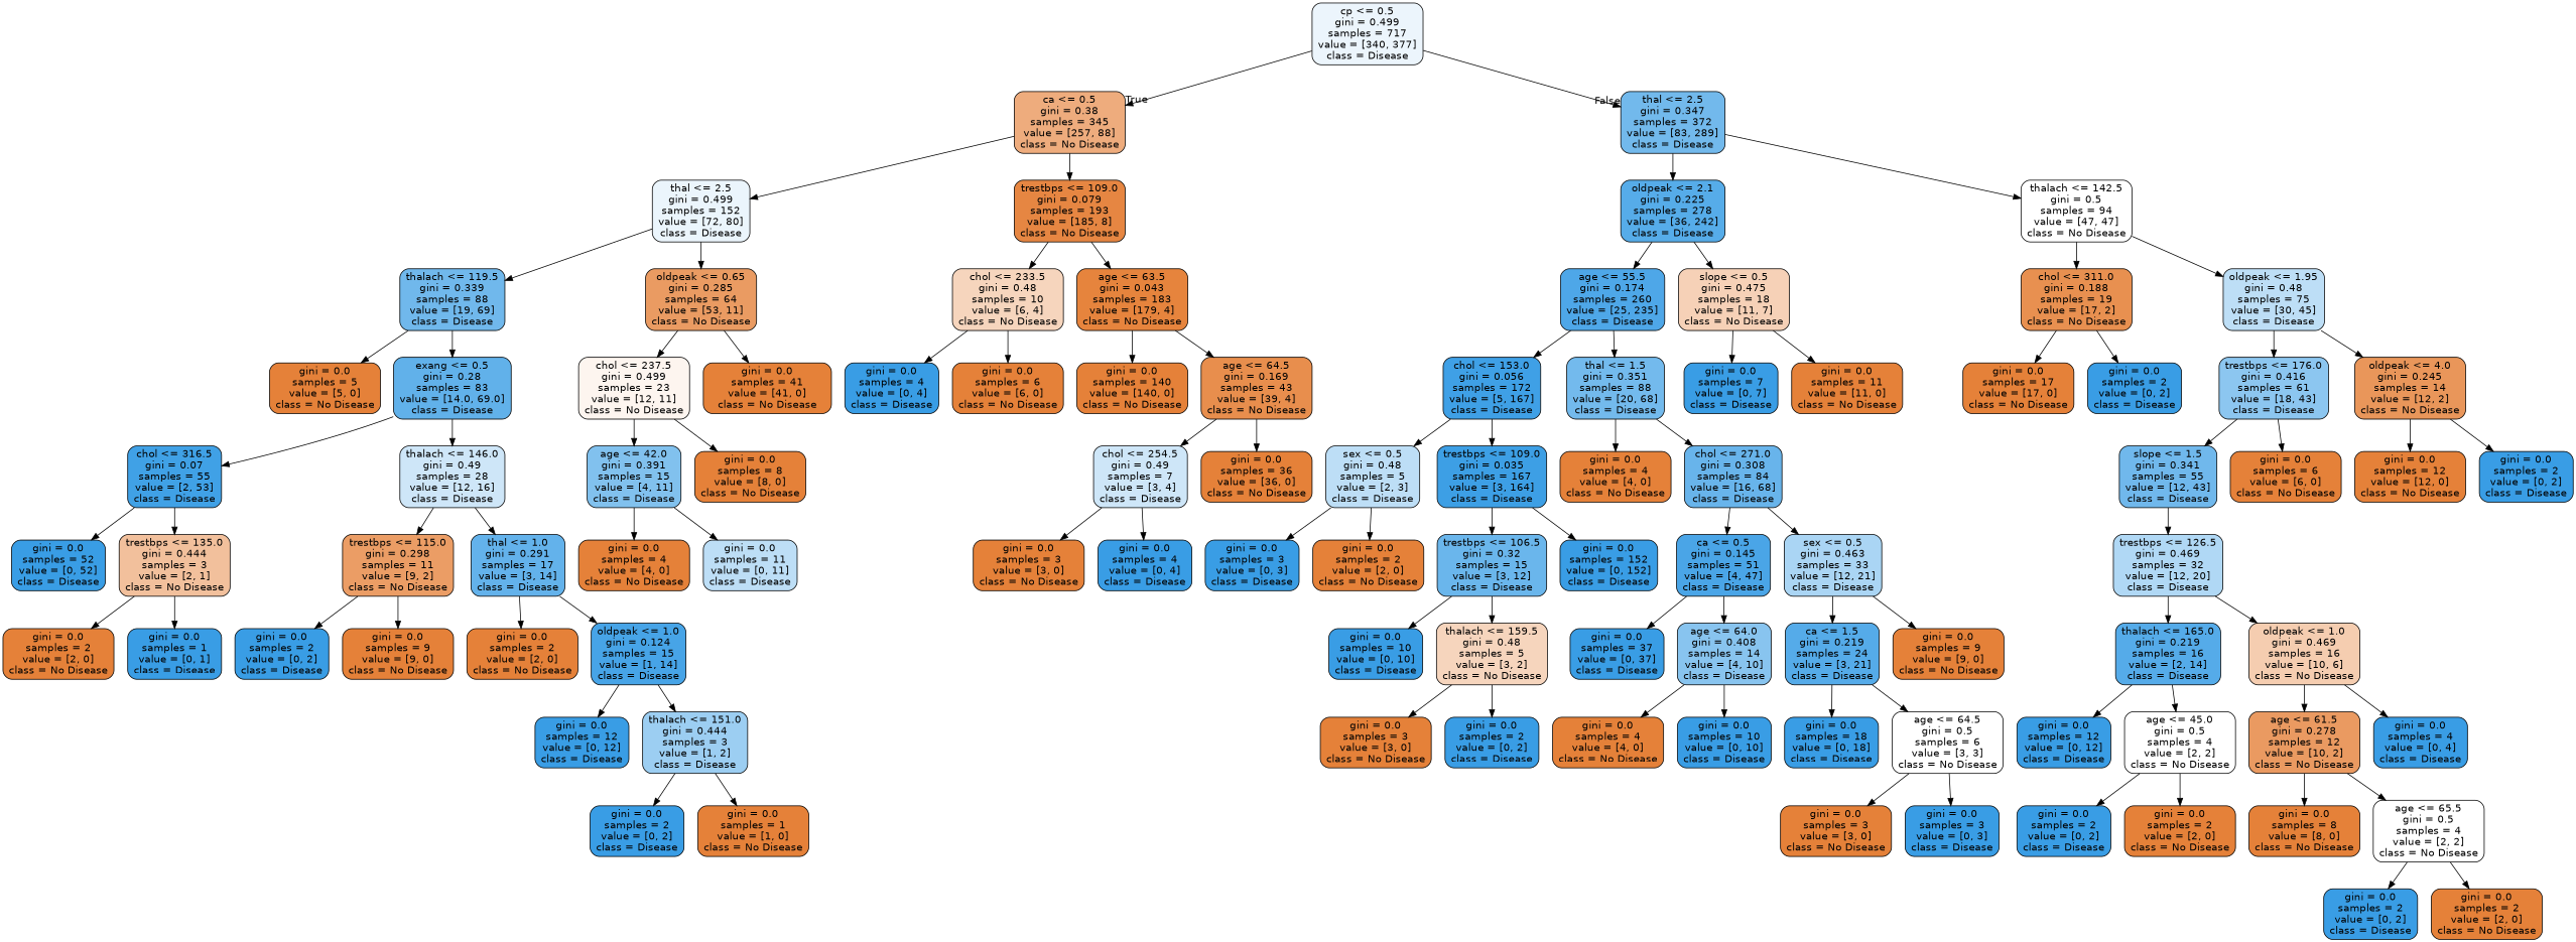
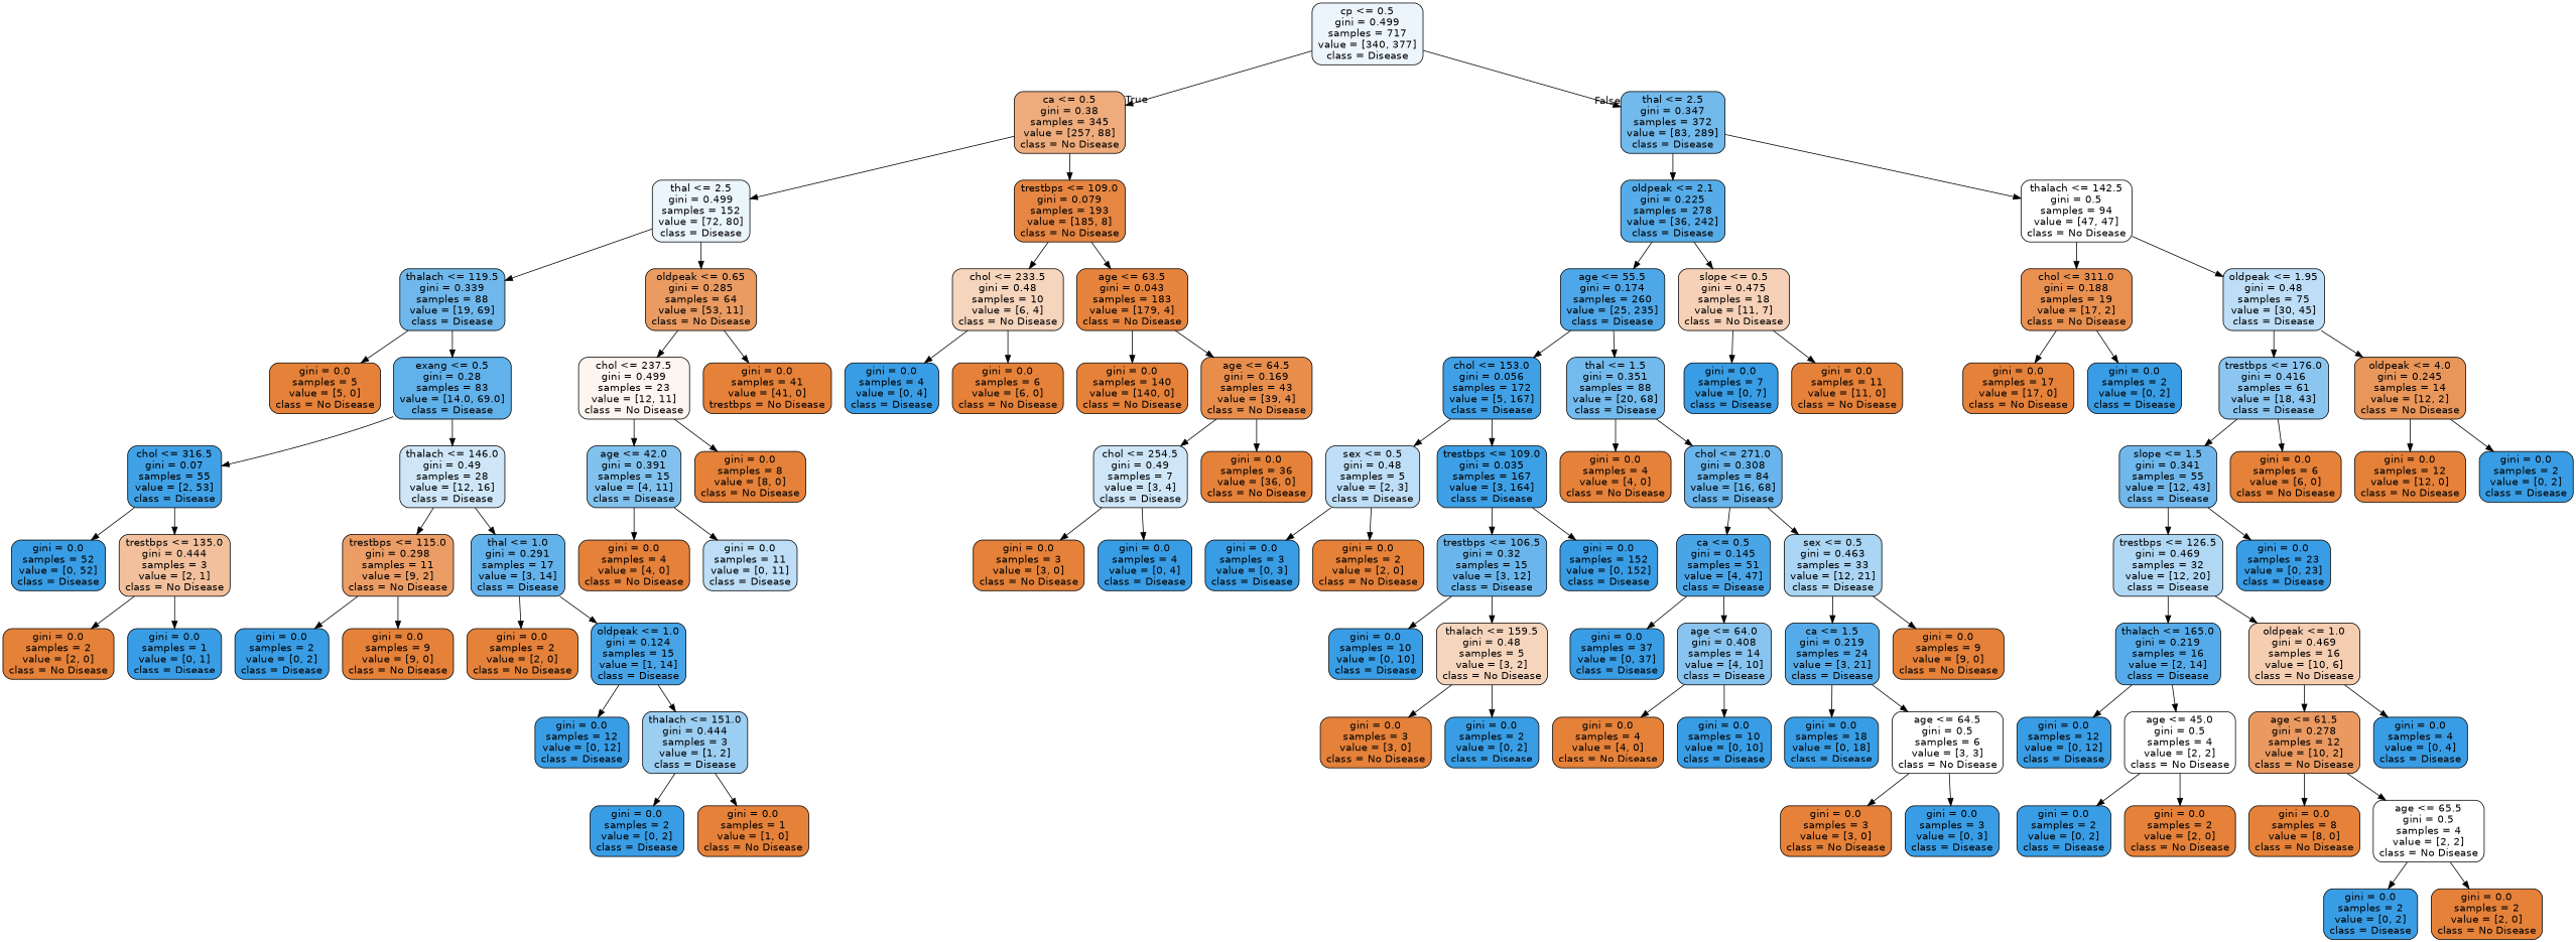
  digraph {
    node [color=black fillcolor="#e58139" fontname=helvetica shape=box style="filled, rounded"]
    edge [fontname=helvetica]
    n1 [fillcolor="#ecf5fc" label="cp <= 0.5\ngini = 0.499\nsamples = 717\nvalue = [340, 377]\nclass = Disease"]
    n2 [fillcolor="#eeac7d" label="ca <= 0.5\ngini = 0.38\nsamples = 345\nvalue = [257, 88]\nclass = No Disease"]
    n3 [fillcolor="#72b9ec" label="thal <= 2.5\ngini = 0.347\nsamples = 372\nvalue = [83, 289]\nclass = Disease"]
    n4 [fillcolor="#ebf5fc" label="thal <= 2.5\ngini = 0.499\nsamples = 152\nvalue = [72, 80]\nclass = Disease"]
    n5 [fillcolor="#e68642" label="trestbps <= 109.0\ngini = 0.079\nsamples = 193\nvalue = [185, 8]\nclass = No Disease"]
    n6 [fillcolor="#56ace9" label="oldpeak <= 2.1\ngini = 0.225\nsamples = 278\nvalue = [36, 242]\nclass = Disease"]
    n7 [fillcolor="#ffffff" label="thalach <= 142.5\ngini = 0.5\nsamples = 94\nvalue = [47, 47]\nclass = No Disease"]
    n8 [fillcolor="#70b8ec" label="thalach <= 119.5\ngini = 0.339\nsamples = 88\nvalue = [19, 69]\nclass = Disease"]
    n9 [fillcolor="#ea9b62" label="oldpeak <= 0.65\ngini = 0.285\nsamples = 64\nvalue = [53, 11]\nclass = No Disease"]
    n10 [fillcolor="#f6d5bd" label="chol <= 233.5\ngini = 0.48\nsamples = 10\nvalue = [6, 4]\nclass = No Disease"]
    n11 [fillcolor="#e6843d" label="age <= 63.5\ngini = 0.043\nsamples = 183\nvalue = [179, 4]\nclass = No Disease"]
    n12 [label="gini = 0.0\nsamples = 5\nvalue = [5, 0]\nclass = No Disease"]
    n13 [fillcolor="#61b1ea" label="exang <= 0.5\ngini = 0.28\nsamples = 83\nvalue = [14.0, 69.0]\nclass = Disease"]
    n14 [fillcolor="#fdf5ef" label="chol <= 237.5\ngini = 0.499\nsamples = 23\nvalue = [12, 11]\nclass = No Disease"]
-   n15 [label="gini = 0.0\nsamples = 41\nvalue = [41, 0]\nclass = No Disease"]
+   n15 [label="gini = 0.0\nsamples = 41\nvalue = [41, 0]\ntrestbps = No Disease"]
    n16 [fillcolor="#40a1e6" label="chol <= 316.5\ngini = 0.07\nsamples = 55\nvalue = [2, 53]\nclass = Disease"]
    n17 [fillcolor="#cee6f8" label="thalach <= 146.0\ngini = 0.49\nsamples = 28\nvalue = [12, 16]\nclass = Disease"]
    n18 [fillcolor="#399de5" label="gini = 0.0\nsamples = 52\nvalue = [0, 52]\nclass = Disease"]
    n19 [fillcolor="#f2c09c" label="trestbps <= 135.0\ngini = 0.444\nsamples = 3\nvalue = [2, 1]\nclass = No Disease"]
    n20 [fillcolor="#eb9d65" label="trestbps <= 115.0\ngini = 0.298\nsamples = 11\nvalue = [9, 2]\nclass = No Disease"]
    n21 [fillcolor="#63b2eb" label="thal <= 1.0\ngini = 0.291\nsamples = 17\nvalue = [3, 14]\nclass = Disease"]
    n22 [label="gini = 0.0\nsamples = 2\nvalue = [2, 0]\nclass = No Disease"]
    n23 [fillcolor="#399de5" label="gini = 0.0\nsamples = 1\nvalue = [0, 1]\nclass = Disease"]
    n24 [fillcolor="#399de5" label="gini = 0.0\nsamples = 2\nvalue = [0, 2]\nclass = Disease"]
    n25 [label="gini = 0.0\nsamples = 9\nvalue = [9, 0]\nclass = No Disease"]
    n26 [label="gini = 0.0\nsamples = 2\nvalue = [2, 0]\nclass = No Disease"]
    n27 [fillcolor="#47a4e7" label="oldpeak <= 1.0\ngini = 0.124\nsamples = 15\nvalue = [1, 14]\nclass = Disease"]
    n28 [fillcolor="#399de5" label="gini = 0.0\nsamples = 12\nvalue = [0, 12]\nclass = Disease"]
    n29 [fillcolor="#9ccef2" label="thalach <= 151.0\ngini = 0.444\nsamples = 3\nvalue = [1, 2]\nclass = Disease"]
    n30 [fillcolor="#399de5" label="gini = 0.0\nsamples = 2\nvalue = [0, 2]\nclass = Disease"]
    n31 [label="gini = 0.0\nsamples = 1\nvalue = [1, 0]\nclass = No Disease"]
    n32 [fillcolor="#81c1ee" label="age <= 42.0\ngini = 0.391\nsamples = 15\nvalue = [4, 11]\nclass = Disease"]
    n33 [label="gini = 0.0\nsamples = 8\nvalue = [8, 0]\nclass = No Disease"]
    n34 [label="gini = 0.0\nsamples = 4\nvalue = [4, 0]\nclass = No Disease"]
    n35 [fillcolor="#bddef6" label="gini = 0.0\nsamples = 11\nvalue = [0, 11]\nclass = Disease"]
    n36 [fillcolor="#399de5" label="gini = 0.0\nsamples = 4\nvalue = [0, 4]\nclass = Disease"]
    n37 [label="gini = 0.0\nsamples = 6\nvalue = [6, 0]\nclass = No Disease"]
    n38 [label="gini = 0.0\nsamples = 140\nvalue = [140, 0]\nclass = No Disease"]
    n39 [fillcolor="#e88e4d" label="age <= 64.5\ngini = 0.169\nsamples = 43\nvalue = [39, 4]\nclass = No Disease"]
    n40 [fillcolor="#cee6f8" label="chol <= 254.5\ngini = 0.49\nsamples = 7\nvalue = [3, 4]\nclass = Disease"]
    n41 [label="gini = 0.0\nsamples = 36\nvalue = [36, 0]\nclass = No Disease"]
    n42 [label="gini = 0.0\nsamples = 3\nvalue = [3, 0]\nclass = No Disease"]
    n43 [fillcolor="#399de5" label="gini = 0.0\nsamples = 4\nvalue = [0, 4]\nclass = Disease"]
    n44 [fillcolor="#4ea7e8" label="age <= 55.5\ngini = 0.174\nsamples = 260\nvalue = [25, 235]\nclass = Disease"]
    n45 [fillcolor="#f6d1b7" label="slope <= 0.5\ngini = 0.475\nsamples = 18\nvalue = [11, 7]\nclass = No Disease"]
    n46 [fillcolor="#e89050" label="chol <= 311.0\ngini = 0.188\nsamples = 19\nvalue = [17, 2]\nclass = No Disease"]
    n47 [fillcolor="#bddef6" label="oldpeak <= 1.95\ngini = 0.48\nsamples = 75\nvalue = [30, 45]\nclass = Disease"]
    n48 [fillcolor="#3fa0e6" label="chol <= 153.0\ngini = 0.056\nsamples = 172\nvalue = [5, 167]\nclass = Disease"]
    n49 [fillcolor="#73baed" label="thal <= 1.5\ngini = 0.351\nsamples = 88\nvalue = [20, 68]\nclass = Disease"]
    n50 [fillcolor="#399de5" label="gini = 0.0\nsamples = 7\nvalue = [0, 7]\nclass = Disease"]
    n51 [label="gini = 0.0\nsamples = 11\nvalue = [11, 0]\nclass = No Disease"]
    n52 [fillcolor="#bddef6" label="sex <= 0.5\ngini = 0.48\nsamples = 5\nvalue = [2, 3]\nclass = Disease"]
    n53 [fillcolor="#3d9fe5" label="trestbps <= 109.0\ngini = 0.035\nsamples = 167\nvalue = [3, 164]\nclass = Disease"]
    n54 [label="gini = 0.0\nsamples = 4\nvalue = [4, 0]\nclass = No Disease"]
    n55 [fillcolor="#68b4eb" label="chol <= 271.0\ngini = 0.308\nsamples = 84\nvalue = [16, 68]\nclass = Disease"]
    n56 [fillcolor="#399de5" label="gini = 0.0\nsamples = 3\nvalue = [0, 3]\nclass = Disease"]
    n57 [label="gini = 0.0\nsamples = 2\nvalue = [2, 0]\nclass = No Disease"]
    n58 [fillcolor="#6ab6ec" label="trestbps <= 106.5\ngini = 0.32\nsamples = 15\nvalue = [3, 12]\nclass = Disease"]
    n59 [fillcolor="#399de5" label="gini = 0.0\nsamples = 152\nvalue = [0, 152]\nclass = Disease"]
    n60 [fillcolor="#399de5" label="gini = 0.0\nsamples = 10\nvalue = [0, 10]\nclass = Disease"]
    n61 [fillcolor="#f6d5bd" label="thalach <= 159.5\ngini = 0.48\nsamples = 5\nvalue = [3, 2]\nclass = No Disease"]
    n62 [label="gini = 0.0\nsamples = 3\nvalue = [3, 0]\nclass = No Disease"]
    n63 [fillcolor="#399de5" label="gini = 0.0\nsamples = 2\nvalue = [0, 2]\nclass = Disease"]
    n64 [fillcolor="#4aa5e7" label="ca <= 0.5\ngini = 0.145\nsamples = 51\nvalue = [4, 47]\nclass = Disease"]
    n65 [fillcolor="#aad5f4" label="sex <= 0.5\ngini = 0.463\nsamples = 33\nvalue = [12, 21]\nclass = Disease"]
    n66 [fillcolor="#399de5" label="gini = 0.0\nsamples = 37\nvalue = [0, 37]\nclass = Disease"]
    n67 [fillcolor="#88c4ef" label="age <= 64.0\ngini = 0.408\nsamples = 14\nvalue = [4, 10]\nclass = Disease"]
    n68 [fillcolor="#55abe9" label="ca <= 1.5\ngini = 0.219\nsamples = 24\nvalue = [3, 21]\nclass = Disease"]
    n69 [label="gini = 0.0\nsamples = 9\nvalue = [9, 0]\nclass = No Disease"]
    n70 [label="gini = 0.0\nsamples = 4\nvalue = [4, 0]\nclass = No Disease"]
    n71 [fillcolor="#399de5" label="gini = 0.0\nsamples = 10\nvalue = [0, 10]\nclass = Disease"]
    n72 [fillcolor="#399de5" label="gini = 0.0\nsamples = 18\nvalue = [0, 18]\nclass = Disease"]
    n73 [fillcolor="#ffffff" label="age <= 64.5\ngini = 0.5\nsamples = 6\nvalue = [3, 3]\nclass = No Disease"]
    n74 [label="gini = 0.0\nsamples = 3\nvalue = [3, 0]\nclass = No Disease"]
    n75 [fillcolor="#399de5" label="gini = 0.0\nsamples = 3\nvalue = [0, 3]\nclass = Disease"]
    n76 [label="gini = 0.0\nsamples = 17\nvalue = [17, 0]\nclass = No Disease"]
    n77 [fillcolor="#399de5" label="gini = 0.0\nsamples = 2\nvalue = [0, 2]\nclass = Disease"]
    n78 [fillcolor="#8cc6f0" label="trestbps <= 176.0\ngini = 0.416\nsamples = 61\nvalue = [18, 43]\nclass = Disease"]
    n79 [fillcolor="#e9965a" label="oldpeak <= 4.0\ngini = 0.245\nsamples = 14\nvalue = [12, 2]\nclass = No Disease"]
    n80 [fillcolor="#70b8ec" label="slope <= 1.5\ngini = 0.341\nsamples = 55\nvalue = [12, 43]\nclass = Disease"]
    n81 [label="gini = 0.0\nsamples = 6\nvalue = [6, 0]\nclass = No Disease"]
    n82 [label="gini = 0.0\nsamples = 12\nvalue = [12, 0]\nclass = No Disease"]
    n83 [fillcolor="#399de5" label="gini = 0.0\nsamples = 2\nvalue = [0, 2]\nclass = Disease"]
    n84 [fillcolor="#b0d8f5" label="trestbps <= 126.5\ngini = 0.469\nsamples = 32\nvalue = [12, 20]\nclass = Disease"]
+   n85 [fillcolor="#399de5" label="gini = 0.0\nsamples = 23\nvalue = [0, 23]\nclass = Disease"]
    n86 [fillcolor="#55abe9" label="thalach <= 165.0\ngini = 0.219\nsamples = 16\nvalue = [2, 14]\nclass = Disease"]
    n87 [fillcolor="#f5cdb0" label="oldpeak <= 1.0\ngini = 0.469\nsamples = 16\nvalue = [10, 6]\nclass = No Disease"]
    n88 [fillcolor="#399de5" label="gini = 0.0\nsamples = 12\nvalue = [0, 12]\nclass = Disease"]
    n89 [fillcolor="#ffffff" label="age <= 45.0\ngini = 0.5\nsamples = 4\nvalue = [2, 2]\nclass = No Disease"]
    n90 [fillcolor="#ea9a61" label="age <= 61.5\ngini = 0.278\nsamples = 12\nvalue = [10, 2]\nclass = No Disease"]
    n91 [fillcolor="#399de5" label="gini = 0.0\nsamples = 4\nvalue = [0, 4]\nclass = Disease"]
    n92 [fillcolor="#399de5" label="gini = 0.0\nsamples = 2\nvalue = [0, 2]\nclass = Disease"]
    n93 [label="gini = 0.0\nsamples = 2\nvalue = [2, 0]\nclass = No Disease"]
    n94 [label="gini = 0.0\nsamples = 8\nvalue = [8, 0]\nclass = No Disease"]
    n95 [fillcolor="#ffffff" label="age <= 65.5\ngini = 0.5\nsamples = 4\nvalue = [2, 2]\nclass = No Disease"]
    n96 [fillcolor="#399de5" label="gini = 0.0\nsamples = 2\nvalue = [0, 2]\nclass = Disease"]
    n97 [label="gini = 0.0\nsamples = 2\nvalue = [2, 0]\nclass = No Disease"]
    n1 -> n2 [headlabel=True labelangle=45 labeldistance=2.5]
    n1 -> n3 [headlabel=False labelangle=-45 labeldistance=2.5]
    n2 -> n4
    n2 -> n5
    n3 -> n6
    n3 -> n7
    n4 -> n8
    n4 -> n9
    n5 -> n10
    n5 -> n11
    n6 -> n44
    n6 -> n45
    n7 -> n46
    n7 -> n47
    n8 -> n12
    n8 -> n13
    n9 -> n14
    n9 -> n15
    n10 -> n36
    n10 -> n37
    n11 -> n38
    n11 -> n39
    n13 -> n16
    n13 -> n17
    n14 -> n32
    n14 -> n33
    n16 -> n18
    n16 -> n19
    n17 -> n20
    n17 -> n21
    n19 -> n22
    n19 -> n23
    n20 -> n24
    n20 -> n25
    n21 -> n26
    n21 -> n27
    n27 -> n28
    n27 -> n29
    n29 -> n30
    n29 -> n31
    n32 -> n34
    n32 -> n35
    n39 -> n40
    n39 -> n41
    n40 -> n42
    n40 -> n43
    n44 -> n48
    n44 -> n49
    n45 -> n50
    n45 -> n51
    n46 -> n76
    n46 -> n77
    n47 -> n78
    n47 -> n79
    n48 -> n52
    n48 -> n53
    n49 -> n54
    n49 -> n55
    n52 -> n56
    n52 -> n57
    n53 -> n58
    n53 -> n59
    n55 -> n64
    n55 -> n65
    n58 -> n60
    n58 -> n61
    n61 -> n62
    n61 -> n63
    n64 -> n66
    n64 -> n67
    n65 -> n68
    n65 -> n69
    n67 -> n70
    n67 -> n71
    n68 -> n72
    n68 -> n73
    n73 -> n74
    n73 -> n75
    n78 -> n80
    n78 -> n81
    n79 -> n82
    n79 -> n83
    n80 -> n84
+   n80 -> n85
    n84 -> n86
    n84 -> n87
    n86 -> n88
    n86 -> n89
    n87 -> n90
    n87 -> n91
    n89 -> n92
    n89 -> n93
    n90 -> n94
    n90 -> n95
    n95 -> n96
    n95 -> n97
  }
